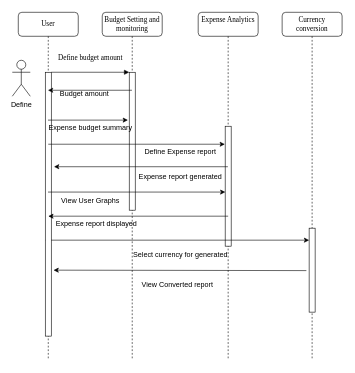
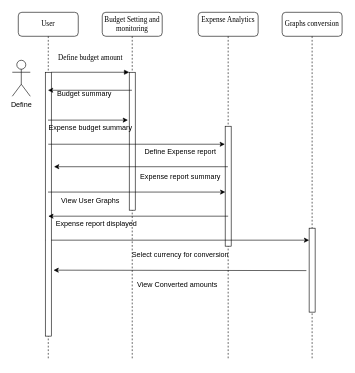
  <mxCell id="0" />
  <mxCell id="1" parent="0" />
  <mxCell id="2" value="Budget Setting and monitoring" style="shape=umlLifeline;perimeter=lifelinePerimeter;whiteSpace=wrap;html=1;container=1;collapsible=0;recursiveResize=0;outlineConnect=0;rounded=1;shadow=0;comic=0;labelBackgroundColor=none;strokeWidth=1;fontFamily=Verdana;fontSize=12;align=center;" parent="1" vertex="1"><mxGeometry x="170" y="20" width="100" height="580" as="geometry" /></mxCell>
  <mxCell id="3" value="" style="html=1;points=[];perimeter=orthogonalPerimeter;rounded=0;shadow=0;comic=0;labelBackgroundColor=none;strokeWidth=1;fontFamily=Verdana;fontSize=12;align=center;" parent="2" vertex="1"><mxGeometry x="45" y="100" width="10" height="230" as="geometry" /></mxCell>
  <mxCell id="4" value="Expense Analytics&lt;div&gt;&lt;br&gt;&lt;/div&gt;" style="shape=umlLifeline;perimeter=lifelinePerimeter;whiteSpace=wrap;html=1;container=1;collapsible=0;recursiveResize=0;outlineConnect=0;rounded=1;shadow=0;comic=0;labelBackgroundColor=none;strokeWidth=1;fontFamily=Verdana;fontSize=12;align=center;" parent="1" vertex="1"><mxGeometry x="330" y="20" width="100" height="580" as="geometry" /></mxCell>
  <mxCell id="5" value="" style="html=1;points=[];perimeter=orthogonalPerimeter;rounded=0;shadow=0;comic=0;labelBackgroundColor=none;strokeWidth=1;fontFamily=Verdana;fontSize=12;align=center;" parent="4" vertex="1"><mxGeometry x="45" y="190" width="10" height="200" as="geometry" /></mxCell>
  <mxCell id="6" value="" style="endArrow=classic;html=1;rounded=0;" edge="1" parent="4"><mxGeometry width="50" height="50" relative="1" as="geometry"><mxPoint x="-255" y="380" as="sourcePoint" /><mxPoint x="185" y="380" as="targetPoint" /></mxGeometry></mxCell>
  <mxCell id="7" value="" style="endArrow=classic;html=1;rounded=0;entryX=1.38;entryY=0.867;entryDx=0;entryDy=0;entryPerimeter=0;exitX=-0.46;exitY=0.873;exitDx=0;exitDy=0;exitPerimeter=0;" edge="1" parent="4"><mxGeometry width="50" height="50" relative="1" as="geometry"><mxPoint x="180.4" y="430.74" as="sourcePoint" /><mxPoint x="-241.2" y="430" as="targetPoint" /></mxGeometry></mxCell>
- <mxCell id="8" value="Currency conversion" style="shape=umlLifeline;perimeter=lifelinePerimeter;whiteSpace=wrap;html=1;container=1;collapsible=0;recursiveResize=0;outlineConnect=0;rounded=1;shadow=0;comic=0;labelBackgroundColor=none;strokeWidth=1;fontFamily=Verdana;fontSize=12;align=center;" parent="1" vertex="1"><mxGeometry x="470" y="20" width="100" height="580" as="geometry" /></mxCell>
+ <mxCell id="8" value="Graphs conversion" style="shape=umlLifeline;perimeter=lifelinePerimeter;whiteSpace=wrap;html=1;container=1;collapsible=0;recursiveResize=0;outlineConnect=0;rounded=1;shadow=0;comic=0;labelBackgroundColor=none;strokeWidth=1;fontFamily=Verdana;fontSize=12;align=center;" parent="1" vertex="1"><mxGeometry x="470" y="20" width="100" height="580" as="geometry" /></mxCell>
  <mxCell id="9" value="User" style="shape=umlLifeline;perimeter=lifelinePerimeter;whiteSpace=wrap;html=1;container=1;collapsible=0;recursiveResize=0;outlineConnect=0;rounded=1;shadow=0;comic=0;labelBackgroundColor=none;strokeWidth=1;fontFamily=Verdana;fontSize=12;align=center;" parent="1" vertex="1"><mxGeometry x="30" y="20" width="100" height="580" as="geometry" /></mxCell>
  <mxCell id="10" value="" style="html=1;points=[];perimeter=orthogonalPerimeter;rounded=0;shadow=0;comic=0;labelBackgroundColor=none;strokeWidth=1;fontFamily=Verdana;fontSize=12;align=center;" parent="9" vertex="1"><mxGeometry x="45" y="100" width="10" height="440" as="geometry" /></mxCell>
  <mxCell id="11" value="Define" style="shape=umlActor;verticalLabelPosition=bottom;verticalAlign=top;html=1;outlineConnect=0;" vertex="1" parent="9"><mxGeometry x="-10" y="80" width="30" height="60" as="geometry" /></mxCell>
  <mxCell id="12" value="" style="html=1;points=[];perimeter=orthogonalPerimeter;rounded=0;shadow=0;comic=0;labelBackgroundColor=none;strokeWidth=1;fontFamily=Verdana;fontSize=12;align=center;" parent="1" vertex="1"><mxGeometry x="515" y="380" width="10" height="140" as="geometry" /></mxCell>
  <mxCell id="13" value="Define budget amount&lt;div&gt;&lt;br&gt;&lt;/div&gt;" style="html=1;verticalAlign=bottom;endArrow=block;entryX=0;entryY=0;labelBackgroundColor=none;fontFamily=Verdana;fontSize=12;edgeStyle=elbowEdgeStyle;elbow=vertical;" parent="1" source="10" target="3" edge="1"><mxGeometry relative="1" as="geometry"><mxPoint x="150" y="130" as="sourcePoint" /></mxGeometry></mxCell>
  <mxCell id="14" value="" style="endArrow=classic;html=1;rounded=0;" edge="1" parent="1"><mxGeometry width="50" height="50" relative="1" as="geometry"><mxPoint x="219.5" y="150" as="sourcePoint" /><mxPoint x="79.5" y="150" as="targetPoint" /></mxGeometry></mxCell>
- <mxCell id="15" value="Budget amount&lt;div&gt;&lt;br&gt;&lt;/div&gt;" style="text;html=1;align=center;verticalAlign=middle;resizable=0;points=[];autosize=1;strokeColor=none;fillColor=none;" vertex="1" parent="1"><mxGeometry x="90" y="143" width="100" height="40" as="geometry" /></mxCell>
+ <mxCell id="15" value="Budget summary&lt;div&gt;&lt;br&gt;&lt;/div&gt;" style="text;html=1;align=center;verticalAlign=middle;resizable=0;points=[];autosize=1;strokeColor=none;fillColor=none;" vertex="1" parent="1"><mxGeometry x="90" y="143" width="100" height="40" as="geometry" /></mxCell>
  <mxCell id="16" value="" style="endArrow=classic;html=1;rounded=0;entryX=-0.22;entryY=0.347;entryDx=0;entryDy=0;entryPerimeter=0;" edge="1" parent="1" source="9" target="3"><mxGeometry width="50" height="50" relative="1" as="geometry"><mxPoint x="110" y="240" as="sourcePoint" /><mxPoint x="160" y="190" as="targetPoint" /></mxGeometry></mxCell>
  <mxCell id="17" value="Expense budget summary&lt;div&gt;&lt;br&gt;&lt;/div&gt;" style="text;html=1;align=center;verticalAlign=middle;resizable=0;points=[];autosize=1;strokeColor=none;fillColor=none;" vertex="1" parent="1"><mxGeometry x="80" y="200" width="140" height="40" as="geometry" /></mxCell>
  <mxCell id="18" value="" style="endArrow=classic;html=1;rounded=0;" edge="1" parent="1"><mxGeometry width="50" height="50" relative="1" as="geometry"><mxPoint x="80" y="240" as="sourcePoint" /><mxPoint x="374.5" y="240" as="targetPoint" /></mxGeometry></mxCell>
  <mxCell id="19" value="Define Expense report&lt;div&gt;&lt;br&gt;&lt;/div&gt;" style="text;html=1;align=center;verticalAlign=middle;resizable=0;points=[];autosize=1;strokeColor=none;fillColor=none;" vertex="1" parent="1"><mxGeometry x="220" y="240" width="160" height="40" as="geometry" /></mxCell>
  <mxCell id="20" value="" style="endArrow=classic;html=1;rounded=0;entryX=1.46;entryY=0.358;entryDx=0;entryDy=0;entryPerimeter=0;" edge="1" parent="1" source="4" target="10"><mxGeometry width="50" height="50" relative="1" as="geometry"><mxPoint x="140" y="330" as="sourcePoint" /><mxPoint x="190" y="280" as="targetPoint" /></mxGeometry></mxCell>
- <mxCell id="21" value="Expense report generated" style="text;html=1;align=center;verticalAlign=middle;resizable=0;points=[];autosize=1;strokeColor=none;fillColor=none;" vertex="1" parent="1"><mxGeometry x="220" y="280" width="160" height="30" as="geometry" /></mxCell>
+ <mxCell id="21" value="Expense report summary" style="text;html=1;align=center;verticalAlign=middle;resizable=0;points=[];autosize=1;strokeColor=none;fillColor=none;" vertex="1" parent="1"><mxGeometry x="220" y="280" width="160" height="30" as="geometry" /></mxCell>
  <mxCell id="22" value="" style="endArrow=classic;html=1;rounded=0;entryX=0.02;entryY=0.549;entryDx=0;entryDy=0;entryPerimeter=0;" edge="1" parent="1" source="9" target="5"><mxGeometry width="50" height="50" relative="1" as="geometry"><mxPoint x="140" y="360" as="sourcePoint" /><mxPoint x="190" y="310" as="targetPoint" /></mxGeometry></mxCell>
  <mxCell id="23" value="View User Graphs" style="text;html=1;align=center;verticalAlign=middle;resizable=0;points=[];autosize=1;strokeColor=none;fillColor=none;" vertex="1" parent="1"><mxGeometry x="80" y="320" width="140" height="30" as="geometry" /></mxCell>
  <mxCell id="24" value="" style="endArrow=classic;html=1;rounded=0;" edge="1" parent="1"><mxGeometry width="50" height="50" relative="1" as="geometry"><mxPoint x="380" y="360" as="sourcePoint" /><mxPoint x="80" y="360" as="targetPoint" /></mxGeometry></mxCell>
  <mxCell id="25" value="Expense report displayed" style="text;html=1;align=center;verticalAlign=middle;resizable=0;points=[];autosize=1;strokeColor=none;fillColor=none;" vertex="1" parent="1"><mxGeometry x="80" y="358" width="160" height="30" as="geometry" /></mxCell>
- <mxCell id="26" value="Select currency for generated" style="text;html=1;align=center;verticalAlign=middle;resizable=0;points=[];autosize=1;strokeColor=none;fillColor=none;" vertex="1" parent="1"><mxGeometry x="210" y="410" width="180" height="30" as="geometry" /></mxCell>
- <mxCell id="27" value="View Converted report" style="text;html=1;align=center;verticalAlign=middle;resizable=0;points=[];autosize=1;strokeColor=none;fillColor=none;" vertex="1" parent="1"><mxGeometry x="215" y="460" width="160" height="30" as="geometry" /></mxCell>
+ <mxCell id="26" value="Select currency for conversion" style="text;html=1;align=center;verticalAlign=middle;resizable=0;points=[];autosize=1;strokeColor=none;fillColor=none;" vertex="1" parent="1"><mxGeometry x="210" y="410" width="180" height="30" as="geometry" /></mxCell>
+ <mxCell id="27" value="View Converted amounts" style="text;html=1;align=center;verticalAlign=middle;resizable=0;points=[];autosize=1;strokeColor=none;fillColor=none;" vertex="1" parent="1"><mxGeometry x="215" y="460" width="160" height="30" as="geometry" /></mxCell>
